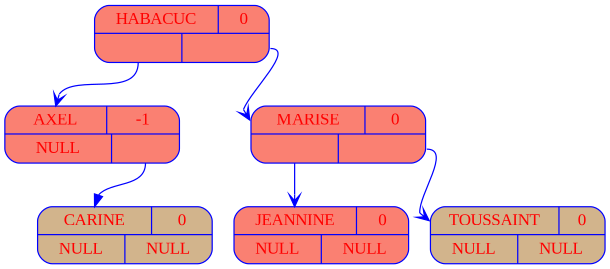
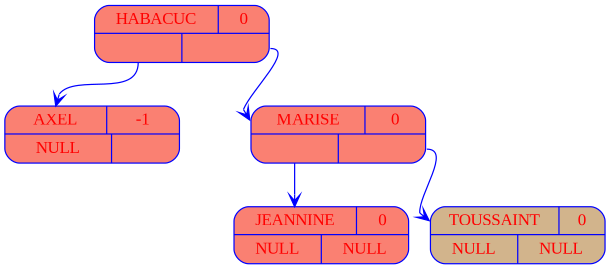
  digraph {
    fontname="Liberation Serif"
    node [color=blue fillcolor=salmon fontcolor=red fontname="Liberation Serif" fontsize=14 shape=record style="rounded, filled,filled"]
    edge [color=blue headport=nom tailport=d arrowhead=vee fontname="Liberation Serif"]
    n1 [label="{{<nom> HABACUC | <bal> 0 } | { <g> | <d>}}" width=2]
    n2 [label="{{<nom> AXEL | <bal> -1 }| { <g> NULL | <d> }}" width=2]
    n3 [label="{{<nom> MARISE | <bal> 0 } | { <g> | <d>}}" width=2]
-   n4 [fillcolor=tan label="{{<nom> CARINE | <bal> 0 }| { <g> NULL | <d> NULL}}" width=2]
    n5 [label="{{<nom> JEANNINE | <bal> 0 }| { <g> NULL | <d> NULL}}" width=2]
    n6 [fillcolor=tan label="{{<nom> TOUSSAINT | <bal> 0 }| { <g> NULL | <d> NULL}}" width=2]
    n1 -> n2 [tailport=g]
    n1 -> n3
-   n2 -> n4 [arrowhead=normal]
    n3 -> n5 [tailport=g]
    n3 -> n6
  }
